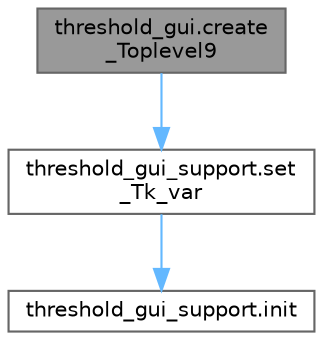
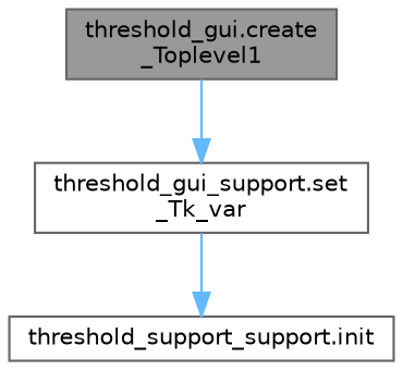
  digraph {
    rankdir=TB
    node [color=grey40 fillcolor=white fontname=Helvetica fontsize=10 shape=box style=filled]
    edge [color=steelblue1 fontname=Helvetica fontsize=10 labelfontname=Helvetica labelfontsize=10 style=solid]
-   n1 [color=gray40 fillcolor=grey60 fontcolor=black height=0.2 label="threshold_gui.create\l_Toplevel9" width=0.4]
+   n1 [color=gray40 fillcolor=grey60 fontcolor=black height=0.2 label="threshold_gui.create\l_Toplevel1" width=0.4]
    n2 [height=0.2 label="threshold_gui_support.set\l_Tk_var" width=0.4]
-   n3 [height=0.2 label="threshold_gui_support.init" width=0.4]
+   n3 [height=0.2 label="threshold_support_support.init" width=0.4]
    n1 -> n2
    n2 -> n3
  }
